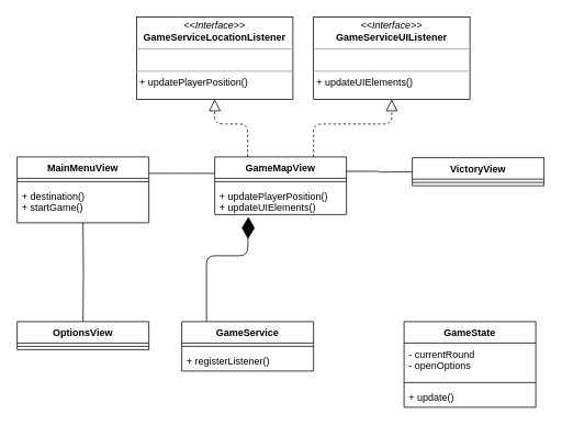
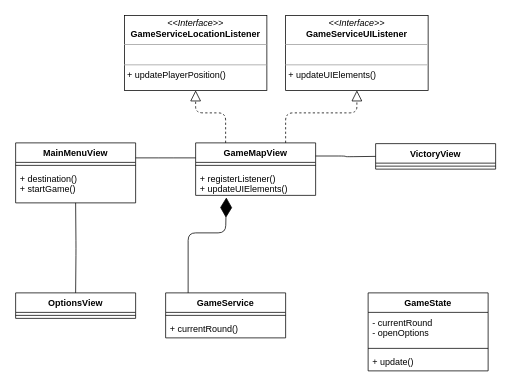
  <mxCell id="0" />
  <mxCell id="1" parent="0" />
  <mxCell id="2" value="MainMenuView&#10;" style="swimlane;fontStyle=1;align=center;verticalAlign=top;childLayout=stackLayout;horizontal=1;startSize=26;horizontalStack=0;resizeParent=1;resizeParentMax=0;resizeLast=0;collapsible=1;marginBottom=0;" vertex="1" parent="1"><mxGeometry x="20" y="190" width="160" height="80" as="geometry" /></mxCell>
  <mxCell id="3" value="" style="line;strokeWidth=1;fillColor=none;align=left;verticalAlign=middle;spacingTop=-1;spacingLeft=3;spacingRight=3;rotatable=0;labelPosition=right;points=[];portConstraint=eastwest;" vertex="1" parent="2"><mxGeometry y="26" width="160" height="8" as="geometry" /></mxCell>
  <mxCell id="4" value="+ destination()&#10;+ startGame()&#10;" style="text;strokeColor=none;fillColor=none;align=left;verticalAlign=top;spacingLeft=4;spacingRight=4;overflow=hidden;rotatable=0;points=[[0,0.5],[1,0.5]];portConstraint=eastwest;" vertex="1" parent="2"><mxGeometry y="34" width="160" height="46" as="geometry" /></mxCell>
  <mxCell id="5" value="OptionsView" style="swimlane;fontStyle=1;align=center;verticalAlign=top;childLayout=stackLayout;horizontal=1;startSize=26;horizontalStack=0;resizeParent=1;resizeParentMax=0;resizeLast=0;collapsible=1;marginBottom=0;" vertex="1" parent="1"><mxGeometry x="20" y="390" width="160" height="34" as="geometry" /></mxCell>
  <mxCell id="6" value="" style="line;strokeWidth=1;fillColor=none;align=left;verticalAlign=middle;spacingTop=-1;spacingLeft=3;spacingRight=3;rotatable=0;labelPosition=right;points=[];portConstraint=eastwest;" vertex="1" parent="5"><mxGeometry y="26" width="160" height="8" as="geometry" /></mxCell>
  <mxCell id="7" value="" style="endArrow=none;html=1;edgeStyle=orthogonalEdgeStyle;entryX=0.5;entryY=0;entryDx=0;entryDy=0;" edge="1" parent="1" target="5"><mxGeometry relative="1" as="geometry"><mxPoint x="100" y="270" as="sourcePoint" /><mxPoint x="220" y="150" as="targetPoint" /></mxGeometry></mxCell>
  <mxCell id="8" value="GameMapView" style="swimlane;fontStyle=1;align=center;verticalAlign=top;childLayout=stackLayout;horizontal=1;startSize=26;horizontalStack=0;resizeParent=1;resizeParentMax=0;resizeLast=0;collapsible=1;marginBottom=0;" vertex="1" parent="1"><mxGeometry x="260" y="190" width="160" height="70" as="geometry" /></mxCell>
  <mxCell id="9" value="" style="line;strokeWidth=1;fillColor=none;align=left;verticalAlign=middle;spacingTop=-1;spacingLeft=3;spacingRight=3;rotatable=0;labelPosition=right;points=[];portConstraint=eastwest;" vertex="1" parent="8"><mxGeometry y="26" width="160" height="8" as="geometry" /></mxCell>
- <mxCell id="10" value="+ updatePlayerPosition()&#10;+ updateUIElements()&#10;" style="text;strokeColor=none;fillColor=none;align=left;verticalAlign=top;spacingLeft=4;spacingRight=4;overflow=hidden;rotatable=0;points=[[0,0.5],[1,0.5]];portConstraint=eastwest;" vertex="1" parent="8"><mxGeometry y="34" width="160" height="36" as="geometry" /></mxCell>
+ <mxCell id="10" value="+ registerListener()&#10;+ updateUIElements()&#10;" style="text;strokeColor=none;fillColor=none;align=left;verticalAlign=top;spacingLeft=4;spacingRight=4;overflow=hidden;rotatable=0;points=[[0,0.5],[1,0.5]];portConstraint=eastwest;" vertex="1" parent="8"><mxGeometry y="34" width="160" height="36" as="geometry" /></mxCell>
  <mxCell id="11" value="&lt;p style=&quot;margin: 0px ; margin-top: 4px ; text-align: center&quot;&gt;&lt;i&gt;&amp;lt;&amp;lt;Interface&amp;gt;&amp;gt;&lt;/i&gt;&lt;br&gt;&lt;b&gt;GameServiceLocationListener&lt;/b&gt;&lt;/p&gt;&lt;hr size=&quot;1&quot;&gt;&lt;p style=&quot;margin: 0px ; margin-left: 4px&quot;&gt;&lt;br&gt;&lt;/p&gt;&lt;hr size=&quot;1&quot;&gt;&lt;p style=&quot;margin: 0px ; margin-left: 4px&quot;&gt;+ updatePlayerPosition()&lt;/p&gt;" style="verticalAlign=top;align=left;overflow=fill;fontSize=12;fontFamily=Helvetica;html=1;" vertex="1" parent="1"><mxGeometry x="165" y="20" width="190" height="100" as="geometry" /></mxCell>
  <mxCell id="12" value="" style="endArrow=block;dashed=1;endFill=0;endSize=12;html=1;entryX=0.5;entryY=1;entryDx=0;entryDy=0;exitX=0.25;exitY=0;exitDx=0;exitDy=0;" edge="1" parent="1" source="8" target="11"><mxGeometry width="160" relative="1" as="geometry"><mxPoint x="580" y="220" as="sourcePoint" /><mxPoint x="180" y="340" as="targetPoint" /><Array as="points"><mxPoint x="300" y="150" /><mxPoint x="260" y="150" /></Array></mxGeometry></mxCell>
  <mxCell id="13" value="" style="endArrow=diamondThin;endFill=1;endSize=24;html=1;exitX=0.25;exitY=0;exitDx=0;exitDy=0;entryX=0.256;entryY=1.077;entryDx=0;entryDy=0;entryPerimeter=0;" edge="1" parent="1" target="10"><mxGeometry width="160" relative="1" as="geometry"><mxPoint x="250" y="390" as="sourcePoint" /><mxPoint x="180" y="480" as="targetPoint" /><Array as="points"><mxPoint x="250" y="310" /><mxPoint x="300" y="310" /></Array></mxGeometry></mxCell>
  <mxCell id="14" value="GameState" style="swimlane;fontStyle=1;align=center;verticalAlign=top;childLayout=stackLayout;horizontal=1;startSize=26;horizontalStack=0;resizeParent=1;resizeParentMax=0;resizeLast=0;collapsible=1;marginBottom=0;" vertex="1" parent="1"><mxGeometry x="490" y="390" width="160" height="104" as="geometry" /></mxCell>
  <mxCell id="15" value="- currentRound&#10;- openOptions&#10;" style="text;strokeColor=none;fillColor=none;align=left;verticalAlign=top;spacingLeft=4;spacingRight=4;overflow=hidden;rotatable=0;points=[[0,0.5],[1,0.5]];portConstraint=eastwest;" vertex="1" parent="14"><mxGeometry y="26" width="160" height="44" as="geometry" /></mxCell>
  <mxCell id="16" value="" style="line;strokeWidth=1;fillColor=none;align=left;verticalAlign=middle;spacingTop=-1;spacingLeft=3;spacingRight=3;rotatable=0;labelPosition=right;points=[];portConstraint=eastwest;" vertex="1" parent="14"><mxGeometry y="70" width="160" height="8" as="geometry" /></mxCell>
  <mxCell id="17" value="+ update()" style="text;strokeColor=none;fillColor=none;align=left;verticalAlign=top;spacingLeft=4;spacingRight=4;overflow=hidden;rotatable=0;points=[[0,0.5],[1,0.5]];portConstraint=eastwest;" vertex="1" parent="14"><mxGeometry y="78" width="160" height="26" as="geometry" /></mxCell>
  <mxCell id="18" value="VictoryView" style="swimlane;fontStyle=1;align=center;verticalAlign=top;childLayout=stackLayout;horizontal=1;startSize=26;horizontalStack=0;resizeParent=1;resizeParentMax=0;resizeLast=0;collapsible=1;marginBottom=0;" vertex="1" parent="1"><mxGeometry x="500" y="191" width="160" height="34" as="geometry" /></mxCell>
  <mxCell id="19" value="" style="line;strokeWidth=1;fillColor=none;align=left;verticalAlign=middle;spacingTop=-1;spacingLeft=3;spacingRight=3;rotatable=0;labelPosition=right;points=[];portConstraint=eastwest;" vertex="1" parent="18"><mxGeometry y="26" width="160" height="8" as="geometry" /></mxCell>
  <mxCell id="20" value="&lt;p style=&quot;margin: 0px ; margin-top: 4px ; text-align: center&quot;&gt;&lt;i&gt;&amp;lt;&amp;lt;Interface&amp;gt;&amp;gt;&lt;/i&gt;&lt;br&gt;&lt;b&gt;GameServiceUIListener&lt;/b&gt;&lt;/p&gt;&lt;hr size=&quot;1&quot;&gt;&lt;p style=&quot;margin: 0px ; margin-left: 4px&quot;&gt;&lt;br&gt;&lt;/p&gt;&lt;hr size=&quot;1&quot;&gt;&lt;p style=&quot;margin: 0px ; margin-left: 4px&quot;&gt;+ updateUIElements()&lt;/p&gt;" style="verticalAlign=top;align=left;overflow=fill;fontSize=12;fontFamily=Helvetica;html=1;" vertex="1" parent="1"><mxGeometry x="380" y="20" width="190" height="100" as="geometry" /></mxCell>
  <mxCell id="21" value="" style="endArrow=block;dashed=1;endFill=0;endSize=12;html=1;exitX=0.75;exitY=0;exitDx=0;exitDy=0;entryX=0.5;entryY=1;entryDx=0;entryDy=0;" edge="1" parent="1" source="8" target="20"><mxGeometry width="160" relative="1" as="geometry"><mxPoint x="400" y="160" as="sourcePoint" /><mxPoint x="560" y="160" as="targetPoint" /><Array as="points"><mxPoint x="380" y="150" /><mxPoint x="475" y="150" /></Array></mxGeometry></mxCell>
  <mxCell id="22" value="" style="endArrow=none;html=1;edgeStyle=orthogonalEdgeStyle;exitX=1;exitY=0.25;exitDx=0;exitDy=0;" edge="1" parent="1" source="2"><mxGeometry relative="1" as="geometry"><mxPoint x="160" y="310" as="sourcePoint" /><mxPoint x="260" y="210" as="targetPoint" /></mxGeometry></mxCell>
  <mxCell id="23" value="" style="endArrow=none;html=1;edgeStyle=orthogonalEdgeStyle;exitX=1;exitY=0.25;exitDx=0;exitDy=0;" edge="1" parent="1" source="8"><mxGeometry relative="1" as="geometry"><mxPoint x="460" y="260" as="sourcePoint" /><mxPoint x="500" y="208" as="targetPoint" /></mxGeometry></mxCell>
  <mxCell id="24" value="GameService" style="swimlane;fontStyle=1;align=center;verticalAlign=top;childLayout=stackLayout;horizontal=1;startSize=26;horizontalStack=0;resizeParent=1;resizeParentMax=0;resizeLast=0;collapsible=1;marginBottom=0;" vertex="1" parent="1"><mxGeometry x="220" y="390" width="160" height="60" as="geometry" /></mxCell>
  <mxCell id="25" value="" style="line;strokeWidth=1;fillColor=none;align=left;verticalAlign=middle;spacingTop=-1;spacingLeft=3;spacingRight=3;rotatable=0;labelPosition=right;points=[];portConstraint=eastwest;" vertex="1" parent="24"><mxGeometry y="26" width="160" height="8" as="geometry" /></mxCell>
- <mxCell id="26" value="+ registerListener()" style="text;strokeColor=none;fillColor=none;align=left;verticalAlign=top;spacingLeft=4;spacingRight=4;overflow=hidden;rotatable=0;points=[[0,0.5],[1,0.5]];portConstraint=eastwest;" vertex="1" parent="24"><mxGeometry y="34" width="160" height="26" as="geometry" /></mxCell>
+ <mxCell id="26" value="+ currentRound()" style="text;strokeColor=none;fillColor=none;align=left;verticalAlign=top;spacingLeft=4;spacingRight=4;overflow=hidden;rotatable=0;points=[[0,0.5],[1,0.5]];portConstraint=eastwest;" vertex="1" parent="24"><mxGeometry y="34" width="160" height="26" as="geometry" /></mxCell>
